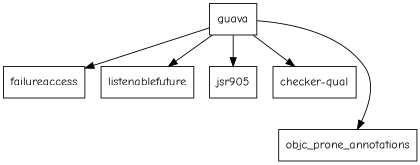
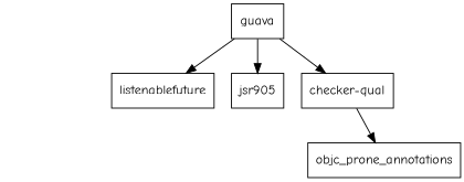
  digraph {
    fontname="Comic Neue"
    node [fontname="Comic Neue" shape=rectangle]
    edge [fontname="Comic Neue"]
    n1 [label=guava]
-   n2 [label=failureaccess]
    n3 [label=listenablefuture]
    n4 [label=jsr905]
    n5 [label="checker-qual"]
    n6 [label=objc_prone_annotations]
-   n1 -> n2
    n1 -> n3
    n1 -> n4
    n1 -> n5
-   n1 -> n6
+   n5 -> n6
  }
